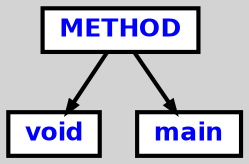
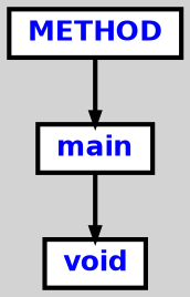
  digraph {
    bgcolor=lightgrey
    ordering=out
    ranksep=.4
    node [color=black fillcolor=white fixedsize=false fontcolor=blue fontname="Helvetica-bold" fontsize=12 shape=box style="filled, solid, bold"]
    edge [arrowsize=.5 color=black style=bold]
    n1 [height=.25 label=METHOD width=.25]
    n2 [height=.25 label=void width=.25]
    n3 [height=.25 label=main width=.25]
-   n1 -> n2
+   n3 -> n2
    n1 -> n3
  }
